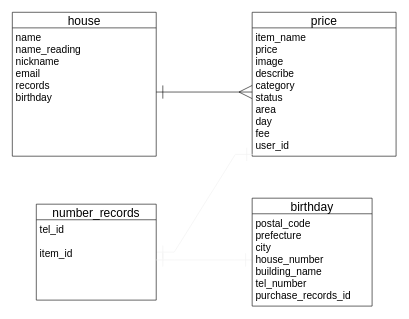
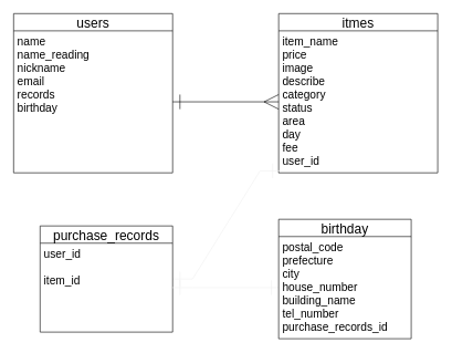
  <mxCell id="0" />
  <mxCell id="1" parent="0" />
  <mxCell id="2" style="edgeStyle=orthogonalEdgeStyle;rounded=0;orthogonalLoop=1;jettySize=auto;html=1;entryX=0;entryY=0.5;entryDx=0;entryDy=0;endArrow=ERmany;endFill=0;fontSize=20;targetPerimeterSpacing=0;endSize=20;startSize=20;sourcePerimeterSpacing=0;startArrow=ERone;startFill=0;" parent="1" source="4" target="6" edge="1"><mxGeometry relative="1" as="geometry" /></mxCell>
- <mxCell id="3" value="house" style="swimlane;fontStyle=0;childLayout=stackLayout;horizontal=1;startSize=26;horizontalStack=0;resizeParent=1;resizeParentMax=0;resizeLast=0;collapsible=1;marginBottom=0;align=center;fontSize=20;" parent="1" vertex="1"><mxGeometry x="20" y="20" width="240" height="240" as="geometry" /></mxCell>
+ <mxCell id="3" value="users" style="swimlane;fontStyle=0;childLayout=stackLayout;horizontal=1;startSize=26;horizontalStack=0;resizeParent=1;resizeParentMax=0;resizeLast=0;collapsible=1;marginBottom=0;align=center;fontSize=20;" parent="1" vertex="1"><mxGeometry x="20" y="20" width="240" height="240" as="geometry" /></mxCell>
  <mxCell id="4" value="name&#10;name_reading&#10;nickname&#10;email&#10;records&#10;birthday&#10;&#10;" style="text;strokeColor=none;fillColor=none;spacingLeft=4;spacingRight=4;overflow=hidden;rotatable=0;points=[[0,0.5],[1,0.5]];portConstraint=eastwest;fontSize=17;" parent="3" vertex="1"><mxGeometry y="26" width="240" height="214" as="geometry" /></mxCell>
- <mxCell id="5" value="price" style="swimlane;fontStyle=0;childLayout=stackLayout;horizontal=1;startSize=26;horizontalStack=0;resizeParent=1;resizeParentMax=0;resizeLast=0;collapsible=1;marginBottom=0;align=center;fontSize=20;" parent="1" vertex="1"><mxGeometry x="420" y="20" width="240" height="240" as="geometry" /></mxCell>
+ <mxCell id="5" value="itmes" style="swimlane;fontStyle=0;childLayout=stackLayout;horizontal=1;startSize=26;horizontalStack=0;resizeParent=1;resizeParentMax=0;resizeLast=0;collapsible=1;marginBottom=0;align=center;fontSize=20;" parent="1" vertex="1"><mxGeometry x="420" y="20" width="240" height="240" as="geometry" /></mxCell>
  <mxCell id="6" value="item_name&#10;price&#10;image&#10;describe&#10;category&#10;status&#10;area&#10;day&#10;fee&#10;user_id" style="text;strokeColor=none;fillColor=none;spacingLeft=4;spacingRight=4;overflow=hidden;rotatable=0;points=[[0,0.5],[1,0.5]];portConstraint=eastwest;fontSize=17;" parent="5" vertex="1"><mxGeometry y="26" width="240" height="214" as="geometry" /></mxCell>
  <mxCell id="7" style="edgeStyle=entityRelationEdgeStyle;rounded=0;orthogonalLoop=1;jettySize=auto;html=1;entryX=0.008;entryY=0.986;entryDx=0;entryDy=0;entryPerimeter=0;startArrow=ERone;startFill=0;startSize=20;sourcePerimeterSpacing=0;endArrow=ERone;endFill=0;endSize=20;targetPerimeterSpacing=0;strokeColor=#f0f0f0;fontSize=20;" parent="1" source="8" target="6" edge="1"><mxGeometry relative="1" as="geometry" /></mxCell>
- <mxCell id="8" value="number_records" style="swimlane;fontStyle=0;childLayout=stackLayout;horizontal=1;startSize=26;horizontalStack=0;resizeParent=1;resizeParentMax=0;resizeLast=0;collapsible=1;marginBottom=0;align=center;fontSize=20;" parent="1" vertex="1"><mxGeometry x="60" y="340" width="200" height="160" as="geometry" /></mxCell>
- <mxCell id="9" value="tel_id&#10;&#10;item_id" style="text;strokeColor=none;fillColor=none;spacingLeft=4;spacingRight=4;overflow=hidden;rotatable=0;points=[[0,0.5],[1,0.5]];portConstraint=eastwest;fontSize=17;" parent="8" vertex="1"><mxGeometry y="26" width="200" height="134" as="geometry" /></mxCell>
+ <mxCell id="8" value="purchase_records" style="swimlane;fontStyle=0;childLayout=stackLayout;horizontal=1;startSize=26;horizontalStack=0;resizeParent=1;resizeParentMax=0;resizeLast=0;collapsible=1;marginBottom=0;align=center;fontSize=20;" parent="1" vertex="1"><mxGeometry x="60" y="340" width="200" height="160" as="geometry" /></mxCell>
+ <mxCell id="9" value="user_id&#10;&#10;item_id" style="text;strokeColor=none;fillColor=none;spacingLeft=4;spacingRight=4;overflow=hidden;rotatable=0;points=[[0,0.5],[1,0.5]];portConstraint=eastwest;fontSize=17;" parent="8" vertex="1"><mxGeometry y="26" width="200" height="134" as="geometry" /></mxCell>
  <mxCell id="10" style="edgeStyle=entityRelationEdgeStyle;rounded=0;orthogonalLoop=1;jettySize=auto;html=1;exitX=1;exitY=0.5;exitDx=0;exitDy=0;startArrow=ERone;startFill=0;startSize=20;sourcePerimeterSpacing=0;endArrow=ERone;endFill=0;endSize=20;targetPerimeterSpacing=0;strokeColor=#f0f0f0;fontSize=20;" parent="1" source="9" target="12" edge="1"><mxGeometry relative="1" as="geometry" /></mxCell>
  <mxCell id="11" value="birthday" style="swimlane;fontStyle=0;childLayout=stackLayout;horizontal=1;startSize=26;horizontalStack=0;resizeParent=1;resizeParentMax=0;resizeLast=0;collapsible=1;marginBottom=0;align=center;fontSize=20;" parent="1" vertex="1"><mxGeometry x="420" y="330" width="200" height="180" as="geometry" /></mxCell>
  <mxCell id="12" value="postal_code&#10;prefecture&#10;city&#10;house_number&#10;building_name&#10;tel_number&#10;purchase_records_id" style="text;strokeColor=none;fillColor=none;spacingLeft=4;spacingRight=4;overflow=hidden;rotatable=0;points=[[0,0.5],[1,0.5]];portConstraint=eastwest;fontSize=17;" parent="11" vertex="1"><mxGeometry y="26" width="200" height="154" as="geometry" /></mxCell>
